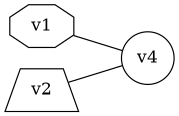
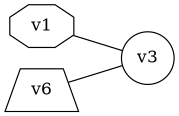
  graph {
    rankdir=LR
    v1 [shape=octagon]
-   v3 [shape=circle label=v4]
-   v2 [shape=trapezium]
+   v3 [shape=circle]
+   v2 [shape=trapezium label=v6]
    v1 -- v3
    v2 -- v3
  }
